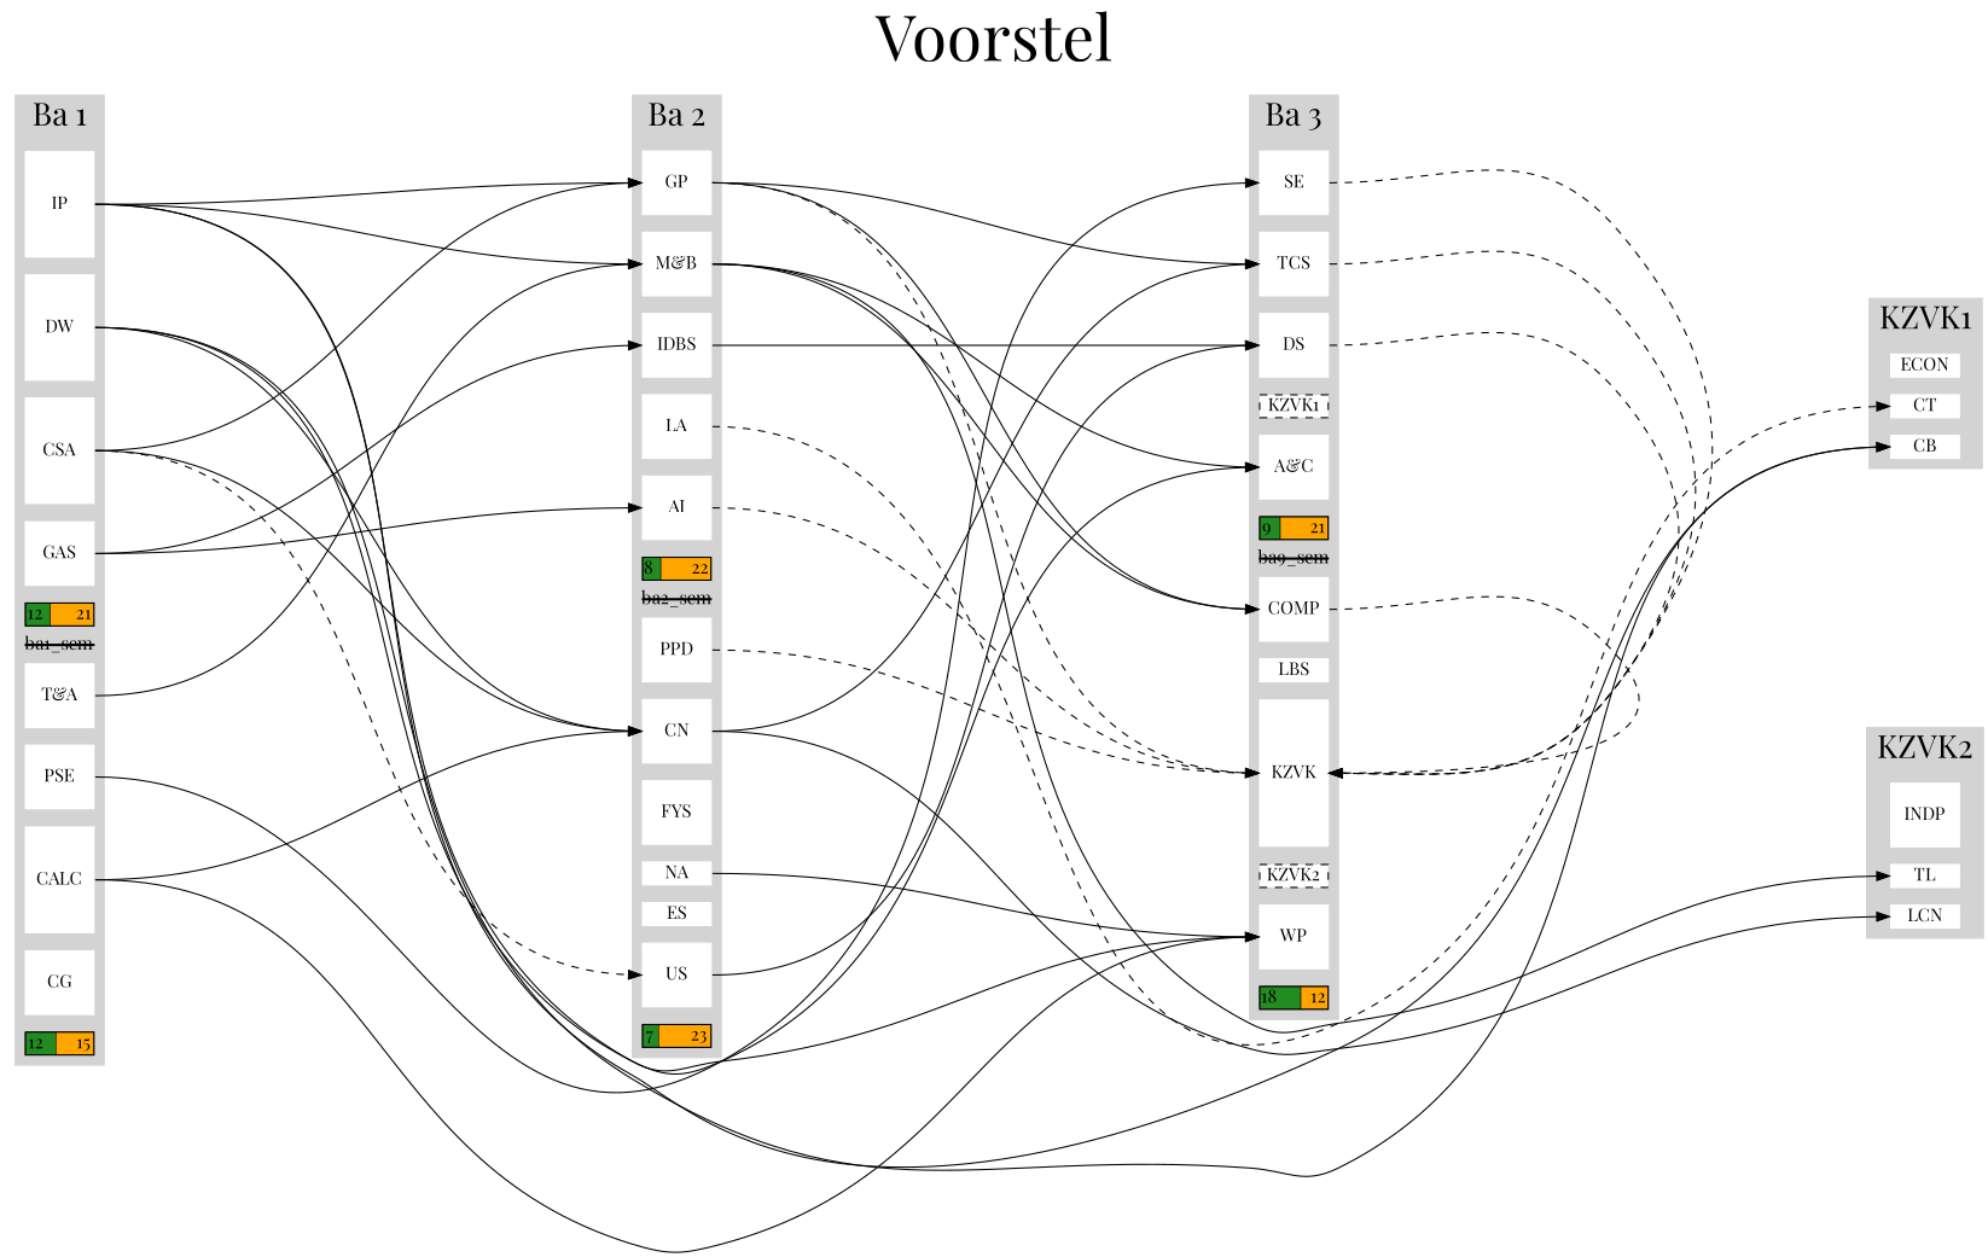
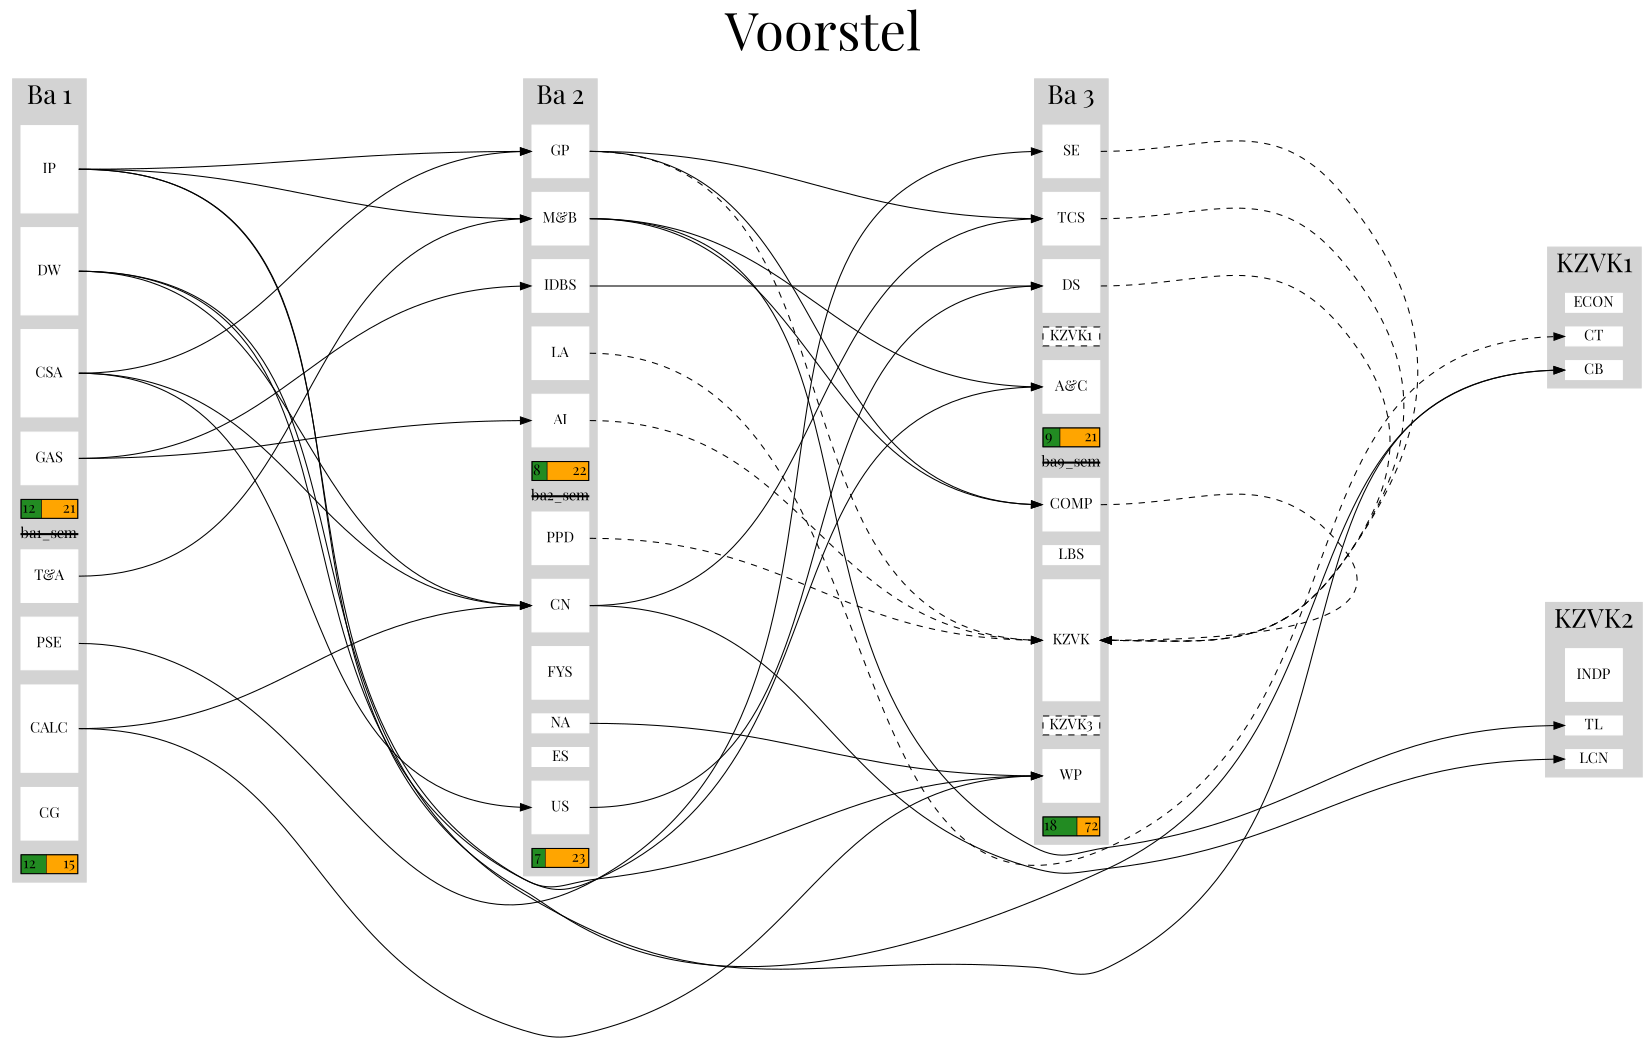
  digraph {
    concentrate=false
    fontname="Playfair Display"
    fontsize=25
    label=<<FONT POINT-SIZE="50">Voorstel</FONT>>
    labelloc=t
    nodesep=0.2
    rankdir=LR
    ranksep=6
    splines=true
    node [color=white fillcolor=white fixedsize=true fontname="Playfair Display" shape=rect style=filled]
    edge [constraint=false fontname="Playfair Display" headport=w tailport=e color=black penwidth=1]
    n1 [height=1.1500000000000001 label=IP]
    n2 [height=0.7 label=GP]
    n3 [height=0.7 label=SE]
    n4 [height=1.1500000000000001 label=DW]
    n5 [height=1.1500000000000001 label=CSA]
    n6 [height=0.7 label=GAS]
    n7 [color=black fillcolor="forestgreen;0.36363636363636365:orange" height=0.25 label="12       21" style=striped]
    ba1_sem [color=black height=0]
    n9 [height=0.7 label="T&amp;A"]
    n10 [height=0.7 label=PSE]
    n11 [height=1.1500000000000001 label=CALC]
    n12 [height=0.7 label=CG]
    n13 [color=black fillcolor="forestgreen;0.4444444444444444:orange" height=0.25 label="12       15" style=striped]
    n14 [height=0.7 label="M&amp;B"]
    n15 [height=0.7 label=IDBS]
    n16 [height=0.7 label=LA]
    n17 [height=0.7 label=AI]
    n18 [color=black fillcolor="forestgreen;0.26666666666666666:orange" height=0.25 label="8        22" style=striped]
    ba2_sem [color=black height=0]
    n20 [height=0.7 label=PPD]
    n21 [height=0.7 label=CN]
    n22 [height=0.7 label=FYS]
    n23 [height=0.25 label=NA]
    n24 [height=0.25 label=ES]
    n25 [height=0.7 label=US]
    n26 [color=black fillcolor="forestgreen;0.23333333333333334:orange" height=0.25 label="7        23" style=striped]
    n27 [height=0.7 label=TCS]
    n28 [height=0.7 label=DS]
    n29 [color=black height=0.25 label=KZVK1 style="filled, dashed"]
    n30 [height=0.7 label="A&amp;C"]
    n31 [color=black fillcolor="forestgreen;0.3:orange" height=0.25 label="9        21" style=striped]
    n32 [color=black height=0 label=ba9_sem]
    n33 [height=0.7 label=COMP]
    n34 [height=0.25 label=LBS]
    n35 [height=1.6 label=KZVK]
-   n36 [color=black height=0.25 label=KZVK2 style="filled, dashed"]
+   n36 [color=black height=0.25 label=KZVK3 style="filled, dashed"]
    n37 [height=0.7 label=WP]
-   n38 [color=black fillcolor="forestgreen;0.6:orange" height=0.25 label="18       12" style=striped]
+   n38 [color=black fillcolor="forestgreen;0.6:orange" height=0.25 label="18       72" style=striped]
    n39 [height=0.25 label=ECON]
    n40 [height=0.25 label=CT]
    n41 [height=0.25 label=CB]
    n42 [height=0.7 label=INDP]
    n43 [height=0.25 label=TL]
    n44 [height=0.25 label=LCN]
    subgraph sub_1 {
      n1
      n2
      n3
    }
    subgraph cluster_2 {
      color=lightgrey
      label="Ba 1"
      style=filled
      n1
      n4
      n5
      n6
      n7
      ba1_sem
      n9
      n10
      n11
      n12
      n13
    }
    subgraph cluster_3 {
      color=lightgrey
      label="Ba 2"
      style=filled
      n2
      n14
      n15
      n16
      n17
      n18
      ba2_sem
      n20
      n21
      n22
      n23
      n24
      n25
      n26
    }
    subgraph cluster_4 {
      color=lightgrey
      label="Ba 3"
      style=filled
      n3
      n27
      n28
      n29
      n30
      n31
      n32
      n33
      n34
      n35
      n36
      n37
      n38
    }
    subgraph cluster_5 {
      color=lightgrey
      label=KZVK1
      style=filled
      n39
      n40
      n41
    }
    subgraph cluster_6 {
      color=lightgrey
      label=KZVK2
      style=filled
      n42
      n43
      n44
    }
    n1 -> n2 [constraint=true headport=nw style=invis tailport=ne color="" penwidth=""]
    n1 -> n2
    n1 -> n14
    n1 -> n37
    n1 -> n41
    n2 -> n3 [constraint=true headport=nw style=invis tailport=ne color="" penwidth=""]
    n2 -> n27
    n2 -> n33
    n2 -> n35 [style=dashed]
    n3 -> n35 [headport=e style=dashed]
    n4 -> n21
    n4 -> n30
    n4 -> n41
    n5 -> n2
    n5 -> n21
-   n5 -> n25 [style=dashed]
+   n5 -> n25
    n6 -> n15
    n6 -> n17
    n9 -> n14
    n10 -> n3
    n11 -> n21
    n11 -> n37
    n14 -> n30
    n14 -> n33
    n14 -> n43
    n15 -> n28
    n16 -> n40 [style=dashed]
    n17 -> n35 [style=dashed]
    n20 -> n35 [style=dashed]
    n21 -> n27
    n21 -> n44
    n23 -> n37
    n25 -> n28
    n27 -> n35 [headport=e style=dashed]
    n28 -> n35 [headport=e style=dashed]
    n29 -> n39 [constraint=true style=invis color="" penwidth=""]
    n29 -> n40 [constraint=true style=invis color="" penwidth=""]
    n29 -> n41 [constraint=true style=invis color="" penwidth=""]
    n33 -> n35 [headport=e style=dashed]
    n36 -> n42 [constraint=true style=invis color="" penwidth=""]
    n36 -> n43 [constraint=true style=invis color="" penwidth=""]
    n36 -> n44 [constraint=true style=invis color="" penwidth=""]
  }
